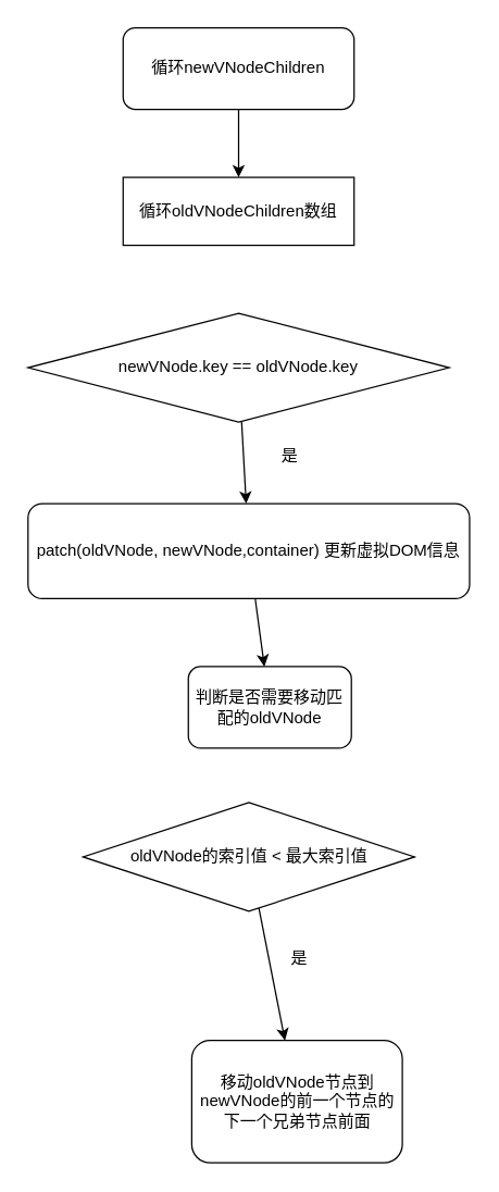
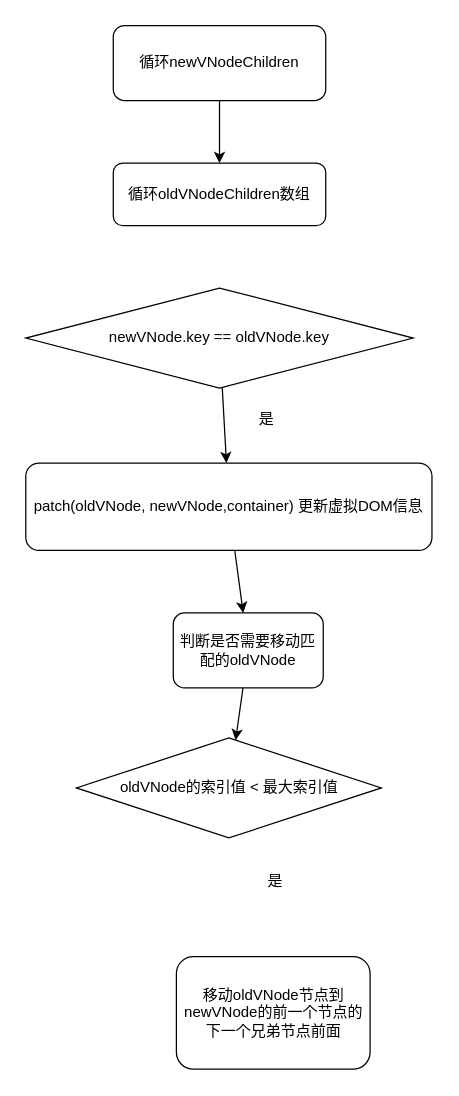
  <mxCell id="0" />
  <mxCell id="1" parent="0" />
  <mxCell id="2" value="" style="edgeStyle=none;html=1;" edge="1" parent="1" source="3" target="4"><mxGeometry relative="1" as="geometry" /></mxCell>
  <mxCell id="3" value="循环newVNodeChildren" style="rounded=1;whiteSpace=wrap;html=1;" vertex="1" parent="1"><mxGeometry x="90" y="20" width="170" height="60" as="geometry" /></mxCell>
- <mxCell id="4" value="循环oldVNodeChildren数组" style="whiteSpace=wrap;html=1;rounded=0;" vertex="1" parent="1"><mxGeometry x="90" y="130" width="170" height="50" as="geometry" /></mxCell>
+ <mxCell id="4" value="循环oldVNodeChildren数组" style="rounded=1;whiteSpace=wrap;html=1;" vertex="1" parent="1"><mxGeometry x="90" y="130" width="170" height="50" as="geometry" /></mxCell>
  <mxCell id="5" value="" style="edgeStyle=none;html=1;" edge="1" parent="1" source="6" target="8"><mxGeometry relative="1" as="geometry" /></mxCell>
  <mxCell id="6" value="newVNode.key == oldVNode.key" style="rhombus;whiteSpace=wrap;html=1;" vertex="1" parent="1"><mxGeometry x="20" y="230" width="310" height="80" as="geometry" /></mxCell>
  <mxCell id="7" value="" style="edgeStyle=none;html=1;" edge="1" parent="1" source="8" target="10"><mxGeometry relative="1" as="geometry" /></mxCell>
  <mxCell id="8" value="patch(oldVNode, newVNode,container) 更新虚拟DOM信息" style="rounded=1;whiteSpace=wrap;html=1;" vertex="1" parent="1"><mxGeometry x="20" y="370" width="325" height="70" as="geometry" /></mxCell>
+ <mxCell id="9" value="" style="edgeStyle=none;html=1;" edge="1" parent="1" source="10" target="12"><mxGeometry relative="1" as="geometry" /></mxCell>
  <mxCell id="10" value="判断是否需要移动匹配的oldVNode" style="rounded=1;whiteSpace=wrap;html=1;" vertex="1" parent="1"><mxGeometry x="138" y="490" width="120" height="60" as="geometry" /></mxCell>
- <mxCell id="11" value="" style="edgeStyle=none;html=1;" edge="1" parent="1" source="12" target="13"><mxGeometry relative="1" as="geometry" /></mxCell>
  <mxCell id="12" value="oldVNode的索引值 &amp;lt; 最大索引值" style="rhombus;whiteSpace=wrap;html=1;" vertex="1" parent="1"><mxGeometry x="60.5" y="590" width="244" height="80" as="geometry" /></mxCell>
  <mxCell id="13" value="移动oldVNode节点到newVNode的前一个节点的下一个兄弟节点前面" style="rounded=1;whiteSpace=wrap;html=1;" vertex="1" parent="1"><mxGeometry x="140.5" y="765" width="155" height="90" as="geometry" /></mxCell>
  <mxCell id="14" value="是" style="text;html=1;strokeColor=none;fillColor=none;align=center;verticalAlign=middle;whiteSpace=wrap;rounded=0;" vertex="1" parent="1"><mxGeometry x="183" y="320" width="60" height="30" as="geometry" /></mxCell>
  <mxCell id="15" value="是" style="text;html=1;strokeColor=none;fillColor=none;align=center;verticalAlign=middle;whiteSpace=wrap;rounded=0;" vertex="1" parent="1"><mxGeometry x="190" y="690" width="60" height="30" as="geometry" /></mxCell>
